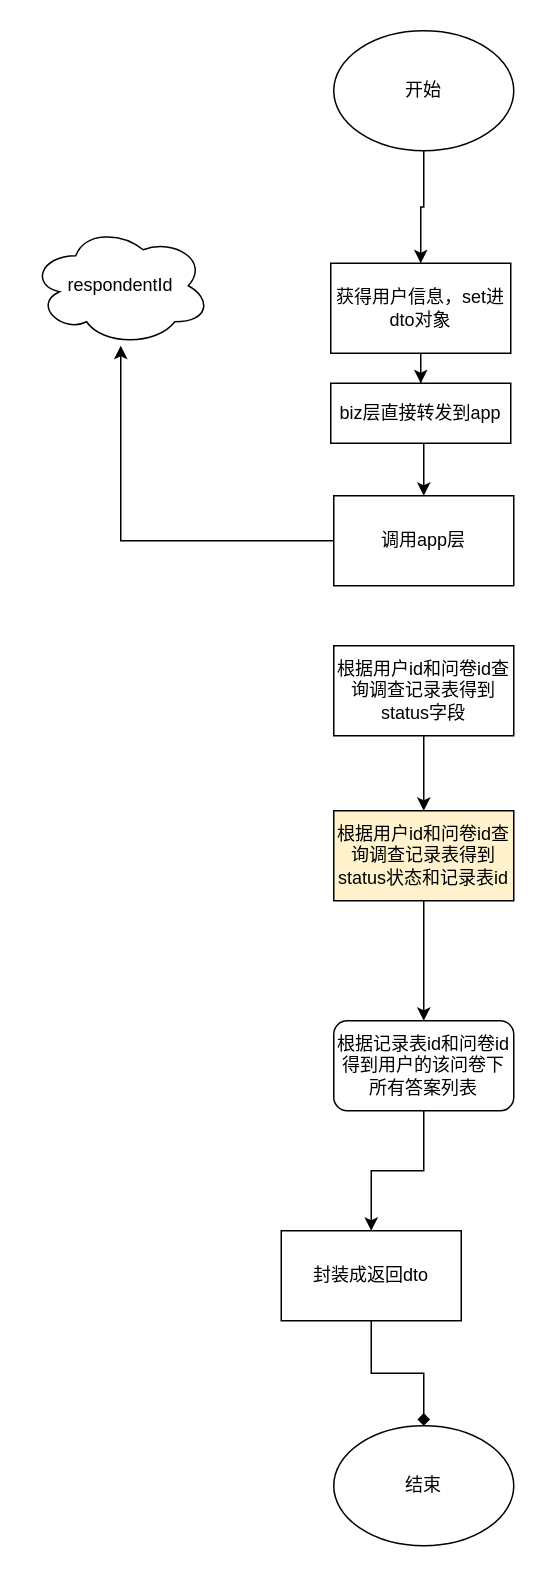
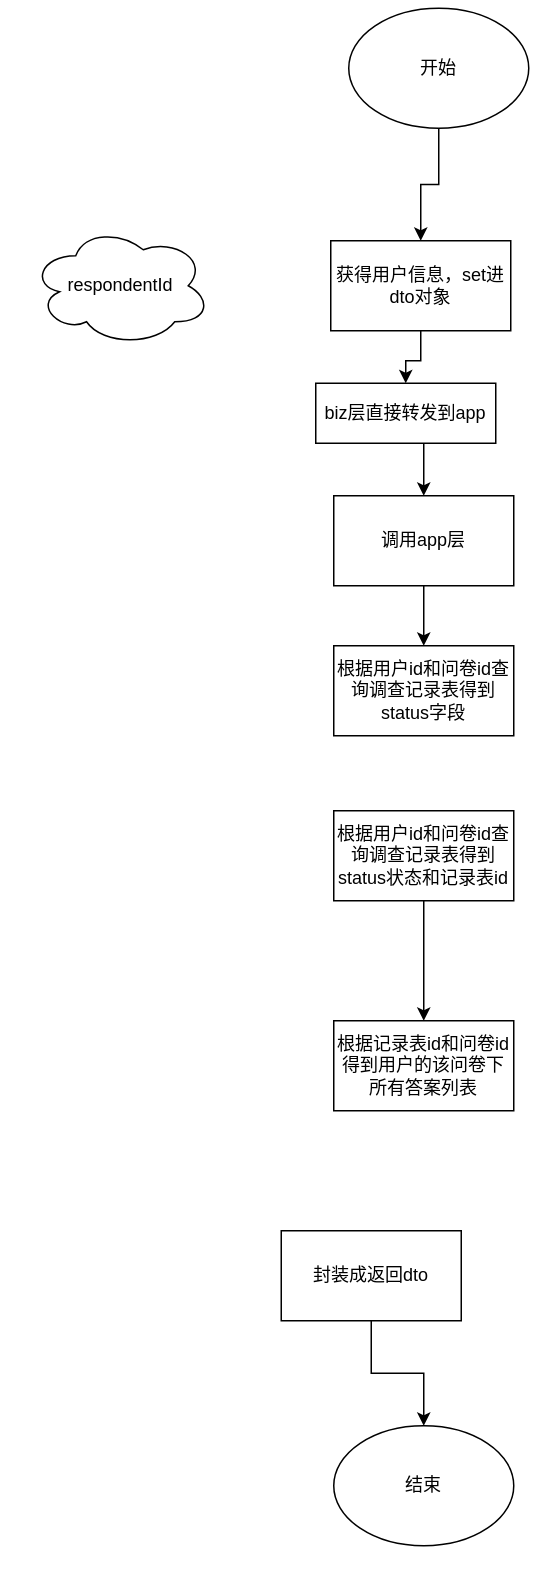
  <mxCell id="0" />
  <mxCell id="1" parent="0" />
  <mxCell id="2" value="" style="edgeStyle=orthogonalEdgeStyle;rounded=0;orthogonalLoop=1;jettySize=auto;html=1;" edge="1" parent="1" source="3" target="9"><mxGeometry relative="1" as="geometry" /></mxCell>
- <mxCell id="3" value="开始" style="ellipse;whiteSpace=wrap;html=1;" vertex="1" parent="1"><mxGeometry x="222" y="20" width="120" height="80" as="geometry" /></mxCell>
- <mxCell id="4" value="" style="edgeStyle=orthogonalEdgeStyle;rounded=0;orthogonalLoop=1;jettySize=auto;html=1;" edge="1" parent="1" source="5" target="10"><mxGeometry relative="1" as="geometry" /></mxCell>
+ <mxCell id="3" value="开始" style="ellipse;whiteSpace=wrap;html=1;" vertex="1" parent="1"><mxGeometry x="232" y="5" width="120" height="80" as="geometry" /></mxCell>
+ <mxCell id="4" value="" style="edgeStyle=orthogonalEdgeStyle;rounded=0;orthogonalLoop=1;jettySize=auto;html=1;" edge="1" parent="1" source="5" target="12"><mxGeometry relative="1" as="geometry" /></mxCell>
  <mxCell id="5" value="调用app层" style="whiteSpace=wrap;html=1;" vertex="1" parent="1"><mxGeometry x="222" y="330" width="120" height="60" as="geometry" /></mxCell>
  <mxCell id="6" style="edgeStyle=orthogonalEdgeStyle;rounded=0;orthogonalLoop=1;jettySize=auto;html=1;exitX=0.5;exitY=1;exitDx=0;exitDy=0;entryX=0.5;entryY=0;entryDx=0;entryDy=0;" edge="1" parent="1" source="7" target="5"><mxGeometry relative="1" as="geometry" /></mxCell>
- <mxCell id="7" value="biz层直接转发到app" style="rounded=0;whiteSpace=wrap;html=1;" vertex="1" parent="1"><mxGeometry x="220" y="255" width="120" height="40" as="geometry" /></mxCell>
+ <mxCell id="7" value="biz层直接转发到app" style="rounded=0;whiteSpace=wrap;html=1;" vertex="1" parent="1"><mxGeometry x="210" y="255" width="120" height="40" as="geometry" /></mxCell>
  <mxCell id="8" value="" style="edgeStyle=orthogonalEdgeStyle;rounded=0;orthogonalLoop=1;jettySize=auto;html=1;" edge="1" parent="1" source="9" target="7"><mxGeometry relative="1" as="geometry" /></mxCell>
- <mxCell id="9" value="获得用户信息，set进dto对象" style="rounded=0;whiteSpace=wrap;html=1;" vertex="1" parent="1"><mxGeometry x="220" y="175" width="120" height="60" as="geometry" /></mxCell>
+ <mxCell id="9" value="获得用户信息，set进dto对象" style="rounded=0;whiteSpace=wrap;html=1;" vertex="1" parent="1"><mxGeometry x="220" y="160" width="120" height="60" as="geometry" /></mxCell>
  <mxCell id="10" value="respondentId" style="ellipse;shape=cloud;whiteSpace=wrap;html=1;rounded=0;" vertex="1" parent="1"><mxGeometry x="20" y="150" width="120" height="80" as="geometry" /></mxCell>
- <mxCell id="11" value="" style="edgeStyle=orthogonalEdgeStyle;rounded=0;orthogonalLoop=1;jettySize=auto;html=1;" edge="1" parent="1" source="12" target="14"><mxGeometry relative="1" as="geometry" /></mxCell>
  <mxCell id="12" value="根据用户id和问卷id查询调查记录表得到status字段" style="whiteSpace=wrap;html=1;" vertex="1" parent="1"><mxGeometry x="222" y="430" width="120" height="60" as="geometry" /></mxCell>
  <mxCell id="13" value="" style="edgeStyle=orthogonalEdgeStyle;rounded=0;orthogonalLoop=1;jettySize=auto;html=1;" edge="1" parent="1" source="14" target="16"><mxGeometry relative="1" as="geometry" /></mxCell>
- <mxCell id="14" value="根据用户id和问卷id查询调查记录表得到status状态和记录表id" style="whiteSpace=wrap;html=1;fillColor=#fff2cc;" vertex="1" parent="1"><mxGeometry x="222" y="540" width="120" height="60" as="geometry" /></mxCell>
- <mxCell id="15" value="" style="edgeStyle=orthogonalEdgeStyle;rounded=0;orthogonalLoop=1;jettySize=auto;html=1;" edge="1" parent="1" source="16" target="18"><mxGeometry relative="1" as="geometry" /></mxCell>
- <mxCell id="16" value="根据记录表id和问卷id得到用户的该问卷下所有答案列表" style="whiteSpace=wrap;html=1;rounded=1;" vertex="1" parent="1"><mxGeometry x="222" y="680" width="120" height="60" as="geometry" /></mxCell>
- <mxCell id="17" value="" style="edgeStyle=orthogonalEdgeStyle;rounded=0;orthogonalLoop=1;jettySize=auto;html=1;endArrow=diamond;" edge="1" parent="1" source="18" target="19"><mxGeometry relative="1" as="geometry" /></mxCell>
+ <mxCell id="14" value="根据用户id和问卷id查询调查记录表得到status状态和记录表id" style="whiteSpace=wrap;html=1;" vertex="1" parent="1"><mxGeometry x="222" y="540" width="120" height="60" as="geometry" /></mxCell>
+ <mxCell id="16" value="根据记录表id和问卷id得到用户的该问卷下所有答案列表" style="whiteSpace=wrap;html=1;" vertex="1" parent="1"><mxGeometry x="222" y="680" width="120" height="60" as="geometry" /></mxCell>
+ <mxCell id="17" value="" style="edgeStyle=orthogonalEdgeStyle;rounded=0;orthogonalLoop=1;jettySize=auto;html=1;" edge="1" parent="1" source="18" target="19"><mxGeometry relative="1" as="geometry" /></mxCell>
  <mxCell id="18" value="封装成返回dto" style="whiteSpace=wrap;html=1;" vertex="1" parent="1"><mxGeometry x="187" y="820" width="120" height="60" as="geometry" /></mxCell>
  <mxCell id="19" value="结束" style="ellipse;whiteSpace=wrap;html=1;" vertex="1" parent="1"><mxGeometry x="222" y="950" width="120" height="80" as="geometry" /></mxCell>
